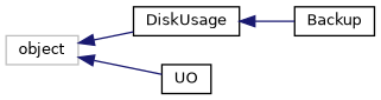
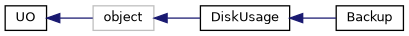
  digraph {
    rankdir=LR
    node [color=black fillcolor=white fontname=Helvetica fontsize=10 shape=record style=filled]
    edge [color=midnightblue dir=back fontname=Helvetica fontsize=10 labelfontname=Helvetica labelfontsize=10 style=solid]
    n1 [color=grey75 height=0.2 label=object width=0.4]
    n2 [height=0.2 label=DiskUsage width=0.4]
    n3 [height=0.2 label=UO width=0.4]
    n4 [height=0.2 label=Backup width=0.4]
    n1 -> n2
-   n1 -> n3
+   n3 -> n1
    n2 -> n4
  }
